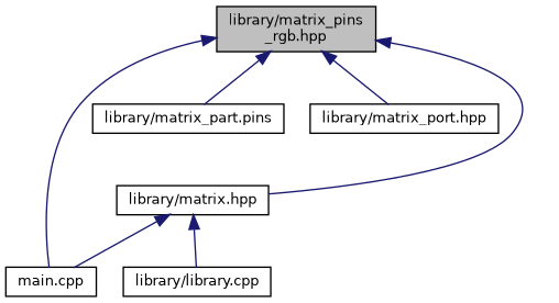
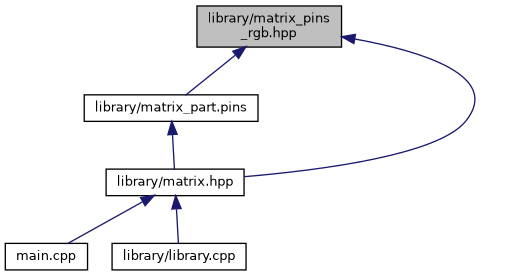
  digraph {
    node [color=black fillcolor=white fontname=Helvetica fontsize=10 shape=record style=filled]
    edge [color=midnightblue dir=back fontname=Helvetica fontsize=10 labelfontname=Helvetica labelfontsize=10 style=solid]
    n1 [fillcolor=grey75 fontcolor=black height=0.2 label="library/matrix_pins\l_rgb.hpp" width=0.4]
    n2 [height=0.2 label="library/matrix_part.pins" width=0.4]
    n3 [height=0.2 label="main.cpp" width=0.4]
-   n4 [height=0.2 label="library/matrix_port.hpp" width=0.4]
    n5 [height=0.2 label="library/matrix.hpp" width=0.4]
    n6 [height=0.2 label="library/library.cpp" width=0.4]
    n1 -> n2
-   n1 -> n3
-   n1 -> n4
    n1 -> n5
+   n2 -> n5
    n5 -> n3
    n5 -> n6
  }
